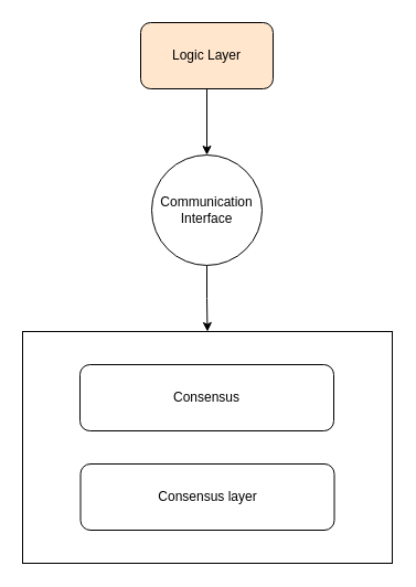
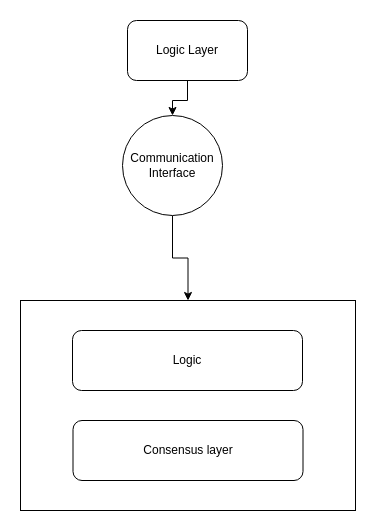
  <mxCell id="0" />
  <mxCell id="1" parent="0" />
  <mxCell id="2" value="" style="edgeStyle=orthogonalEdgeStyle;rounded=0;orthogonalLoop=1;jettySize=auto;html=1;" edge="1" parent="1" source="3" target="5"><mxGeometry relative="1" as="geometry" /></mxCell>
- <mxCell id="3" value="Logic Layer" style="rounded=1;whiteSpace=wrap;html=1;fillColor=#ffe6cc;" vertex="1" parent="1"><mxGeometry x="127" y="20" width="120" height="60" as="geometry" /></mxCell>
+ <mxCell id="3" value="Logic Layer" style="rounded=1;whiteSpace=wrap;html=1;" vertex="1" parent="1"><mxGeometry x="127" y="20" width="120" height="60" as="geometry" /></mxCell>
  <mxCell id="4" style="edgeStyle=orthogonalEdgeStyle;rounded=0;orthogonalLoop=1;jettySize=auto;html=1;entryX=0.5;entryY=0;entryDx=0;entryDy=0;" edge="1" parent="1" source="5" target="6"><mxGeometry relative="1" as="geometry" /></mxCell>
- <mxCell id="5" value="Communication&lt;br&gt;Interface" style="ellipse;whiteSpace=wrap;html=1;aspect=fixed;" vertex="1" parent="1"><mxGeometry x="137" y="140" width="100" height="100" as="geometry" /></mxCell>
+ <mxCell id="5" value="Communication&lt;br&gt;Interface" style="ellipse;whiteSpace=wrap;html=1;aspect=fixed;" vertex="1" parent="1"><mxGeometry x="122" y="115" width="100" height="100" as="geometry" /></mxCell>
  <mxCell id="6" value="" style="rounded=0;whiteSpace=wrap;html=1;" vertex="1" parent="1"><mxGeometry x="20" y="300" width="335" height="210" as="geometry" /></mxCell>
- <mxCell id="7" value="Consensus" style="rounded=1;whiteSpace=wrap;html=1;" vertex="1" parent="1"><mxGeometry x="72" y="330" width="230" height="60" as="geometry" /></mxCell>
+ <mxCell id="7" value="Logic" style="rounded=1;whiteSpace=wrap;html=1;" vertex="1" parent="1"><mxGeometry x="72" y="330" width="230" height="60" as="geometry" /></mxCell>
  <mxCell id="8" value="Consensus layer" style="rounded=1;whiteSpace=wrap;html=1;" vertex="1" parent="1"><mxGeometry x="72.5" y="420" width="230" height="60" as="geometry" /></mxCell>
